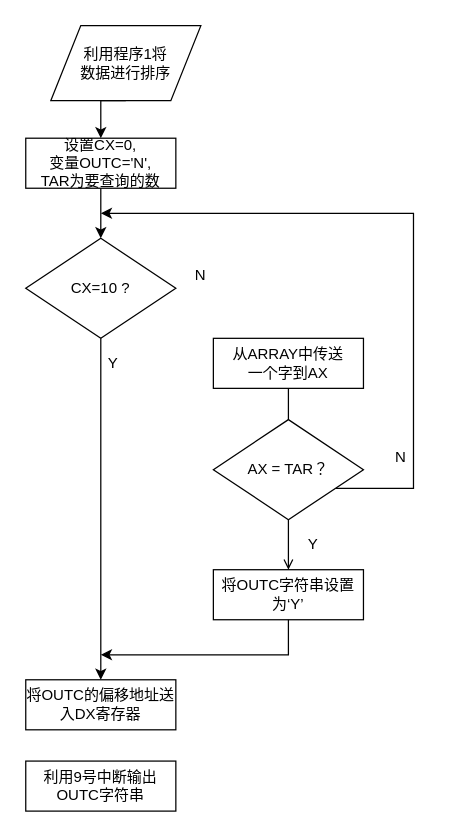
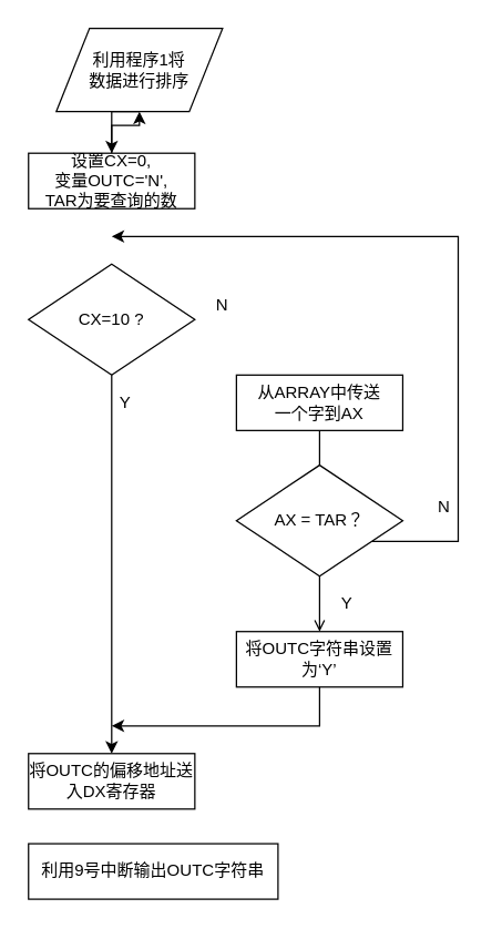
  <mxCell id="0" />
  <mxCell id="1" parent="0" />
  <mxCell id="2" value="" style="edgeStyle=orthogonalEdgeStyle;rounded=0;orthogonalLoop=1;jettySize=auto;html=1;exitX=0.5;exitY=1;exitDx=0;exitDy=0;" edge="1" parent="1" source="3"><mxGeometry relative="1" as="geometry"><mxPoint x="80" y="110" as="targetPoint" /></mxGeometry></mxCell>
  <mxCell id="3" value="利用程序1将&lt;br&gt;数据进行排序" style="shape=parallelogram;perimeter=parallelogramPerimeter;whiteSpace=wrap;html=1;" vertex="1" parent="1"><mxGeometry x="40" y="20" width="120" height="60" as="geometry" /></mxCell>
- <mxCell id="4" value="" style="edgeStyle=orthogonalEdgeStyle;rounded=0;orthogonalLoop=1;jettySize=auto;html=1;entryX=0.5;entryY=0;entryDx=0;entryDy=0;" edge="1" parent="1" source="5" target="7"><mxGeometry relative="1" as="geometry"><mxPoint x="80" y="190" as="targetPoint" /></mxGeometry></mxCell>
+ <mxCell id="4" value="" style="edgeStyle=orthogonalEdgeStyle;rounded=0;orthogonalLoop=1;jettySize=auto;html=1;" edge="1" parent="1" source="5" target="3"><mxGeometry relative="1" as="geometry"><mxPoint x="80" y="190" as="targetPoint" /></mxGeometry></mxCell>
  <mxCell id="5" value="设置CX=0,&lt;br&gt;变量OUTC='N',&lt;br&gt;TAR为要查询的数" style="rounded=0;whiteSpace=wrap;html=1;" vertex="1" parent="1"><mxGeometry x="20" y="110" width="120" height="40" as="geometry" /></mxCell>
  <mxCell id="6" value="" style="edgeStyle=orthogonalEdgeStyle;rounded=0;orthogonalLoop=1;jettySize=auto;html=1;entryX=0.5;entryY=0;entryDx=0;entryDy=0;" edge="1" parent="1" source="7" target="10"><mxGeometry relative="1" as="geometry"><mxPoint x="80" y="320" as="targetPoint" /></mxGeometry></mxCell>
  <mxCell id="7" value="CX=10 ?" style="rhombus;whiteSpace=wrap;html=1;" vertex="1" parent="1"><mxGeometry x="20" y="190" width="120" height="80" as="geometry" /></mxCell>
  <mxCell id="8" value="Y" style="text;html=1;strokeColor=none;fillColor=none;align=center;verticalAlign=middle;whiteSpace=wrap;rounded=0;" vertex="1" parent="1"><mxGeometry x="70" y="280" width="40" height="20" as="geometry" /></mxCell>
  <mxCell id="9" value="N" style="text;html=1;strokeColor=none;fillColor=none;align=center;verticalAlign=middle;whiteSpace=wrap;rounded=0;" vertex="1" parent="1"><mxGeometry x="140" y="210" width="40" height="20" as="geometry" /></mxCell>
  <mxCell id="10" value="将OUTC的偏移地址送入DX寄存器" style="rounded=0;whiteSpace=wrap;html=1;" vertex="1" parent="1"><mxGeometry x="20" y="543" width="120" height="40" as="geometry" /></mxCell>
- <mxCell id="11" value="利用9号中断输出OUTC字符串" style="rounded=0;whiteSpace=wrap;html=1;" vertex="1" parent="1"><mxGeometry x="20" y="608" width="120" height="40" as="geometry" /></mxCell>
+ <mxCell id="11" value="利用9号中断输出OUTC字符串" style="rounded=0;whiteSpace=wrap;html=1;" vertex="1" parent="1"><mxGeometry x="20" y="608" width="180" height="40" as="geometry" /></mxCell>
  <mxCell id="12" value="" style="edgeStyle=orthogonalEdgeStyle;rounded=0;orthogonalLoop=1;jettySize=auto;html=1;" edge="1" parent="1" source="13"><mxGeometry relative="1" as="geometry"><mxPoint x="230" y="370" as="targetPoint" /></mxGeometry></mxCell>
  <mxCell id="13" value="从ARRAY中传送&lt;br&gt;一个字到AX" style="rounded=0;whiteSpace=wrap;html=1;" vertex="1" parent="1"><mxGeometry x="170" y="270" width="120" height="40" as="geometry" /></mxCell>
  <mxCell id="14" value="" style="edgeStyle=orthogonalEdgeStyle;rounded=0;orthogonalLoop=1;jettySize=auto;html=1;" edge="1" parent="1" source="16"><mxGeometry relative="1" as="geometry"><mxPoint x="80" y="170" as="targetPoint" /><Array as="points"><mxPoint x="330" y="390" /><mxPoint x="330" y="170" /></Array></mxGeometry></mxCell>
  <mxCell id="15" value="" style="edgeStyle=orthogonalEdgeStyle;rounded=0;orthogonalLoop=1;jettySize=auto;html=1;entryX=0.5;entryY=0;entryDx=0;entryDy=0;endArrow=open;" edge="1" parent="1" source="16" target="20"><mxGeometry relative="1" as="geometry"><mxPoint x="230" y="495" as="targetPoint" /></mxGeometry></mxCell>
  <mxCell id="16" value="AX = TAR？" style="rhombus;whiteSpace=wrap;html=1;" vertex="1" parent="1"><mxGeometry x="170" y="335" width="120" height="80" as="geometry" /></mxCell>
  <mxCell id="17" value="N" style="text;html=1;strokeColor=none;fillColor=none;align=center;verticalAlign=middle;whiteSpace=wrap;rounded=0;" vertex="1" parent="1"><mxGeometry x="300" y="355" width="40" height="20" as="geometry" /></mxCell>
  <mxCell id="18" value="Y" style="text;html=1;strokeColor=none;fillColor=none;align=center;verticalAlign=middle;whiteSpace=wrap;rounded=0;" vertex="1" parent="1"><mxGeometry x="230" y="425" width="40" height="20" as="geometry" /></mxCell>
  <mxCell id="19" value="" style="edgeStyle=orthogonalEdgeStyle;rounded=0;orthogonalLoop=1;jettySize=auto;html=1;" edge="1" parent="1"><mxGeometry relative="1" as="geometry"><mxPoint x="230" y="488" as="sourcePoint" /><mxPoint x="80" y="523" as="targetPoint" /><Array as="points"><mxPoint x="230" y="523" /><mxPoint x="80" y="523" /></Array></mxGeometry></mxCell>
  <mxCell id="20" value="将OUTC字符串设置为‘Y’" style="rounded=0;whiteSpace=wrap;html=1;" vertex="1" parent="1"><mxGeometry x="170" y="455" width="120" height="40" as="geometry" /></mxCell>
